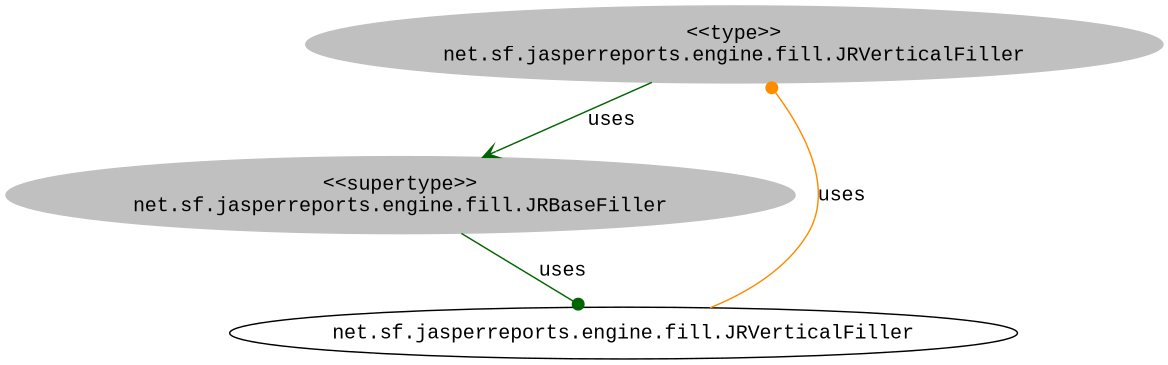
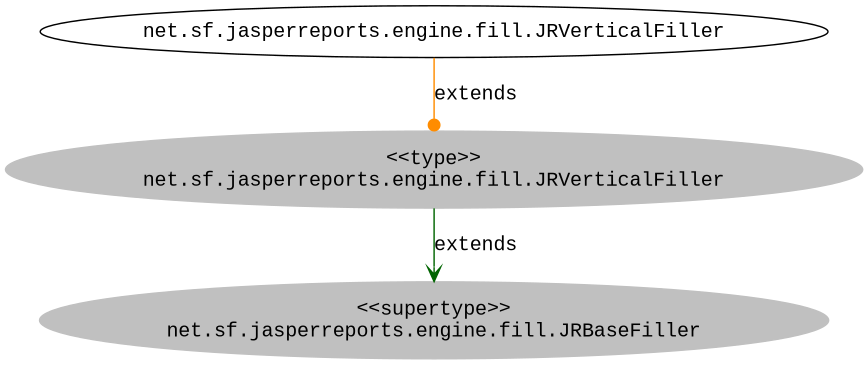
  digraph {
    fontname="Liberation Mono"
    node [color=grey fontname="Liberation Mono" style=filled]
    edge [arrowhead=dot color=darkgreen fontname="Liberation Mono"]
    n1 [label="<<type>>\nnet.sf.jasperreports.engine.fill.JRVerticalFiller"]
    n2 [label="<<supertype>>\nnet.sf.jasperreports.engine.fill.JRBaseFiller"]
    n3 [label="net.sf.jasperreports.engine.fill.JRVerticalFiller" color="" style=""]
-   n1 -> n2 [arrowhead=vee label=uses]
-   n2 -> n3 [label=uses]
-   n3 -> n1 [color=darkorange label=uses]
+   n1 -> n2 [arrowhead=vee label=extends]
+   n3 -> n1 [color=darkorange label=extends]
  }
